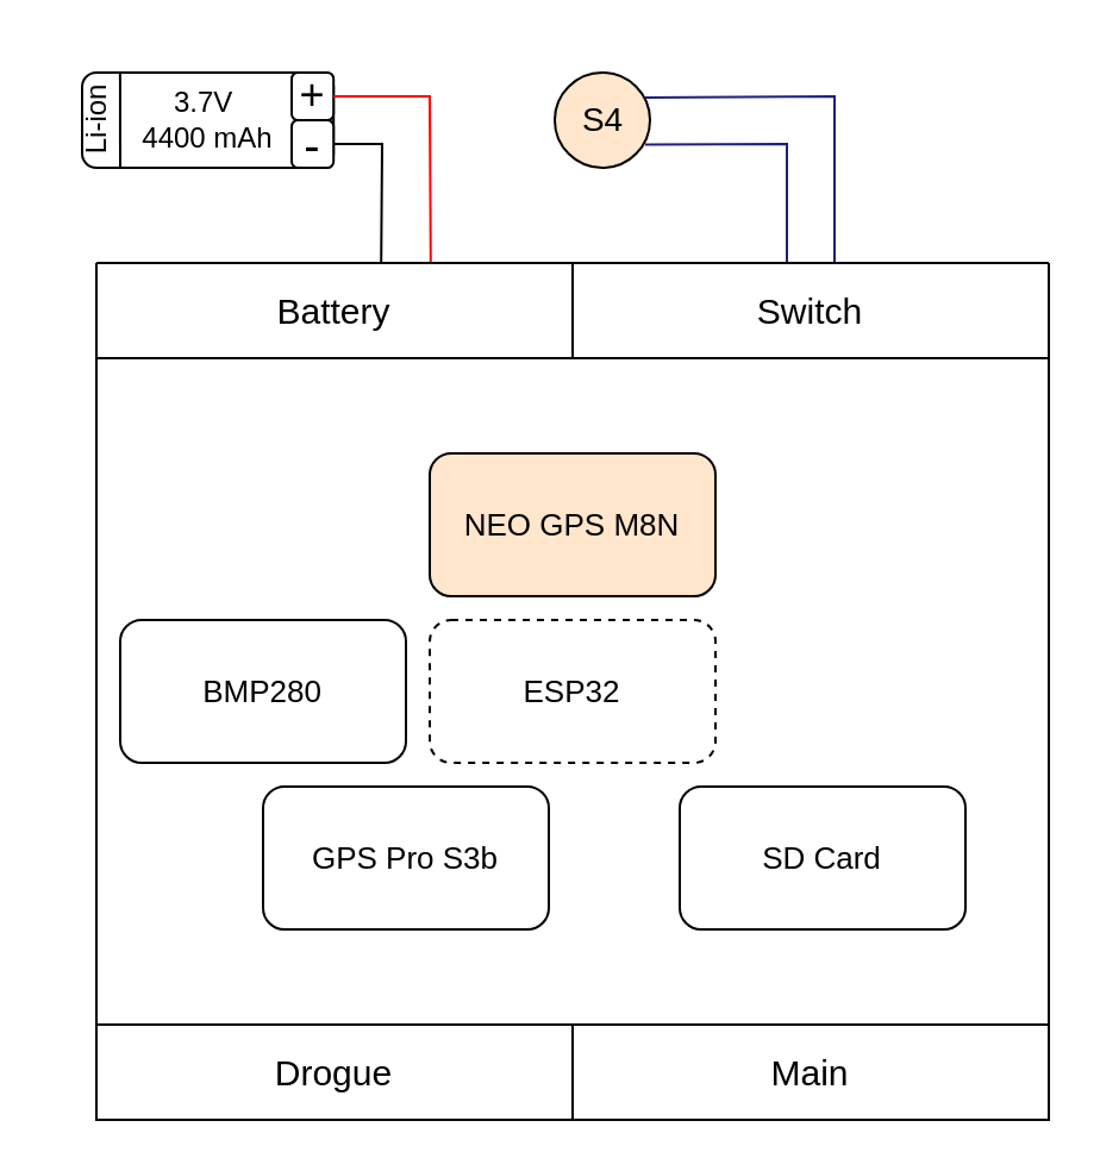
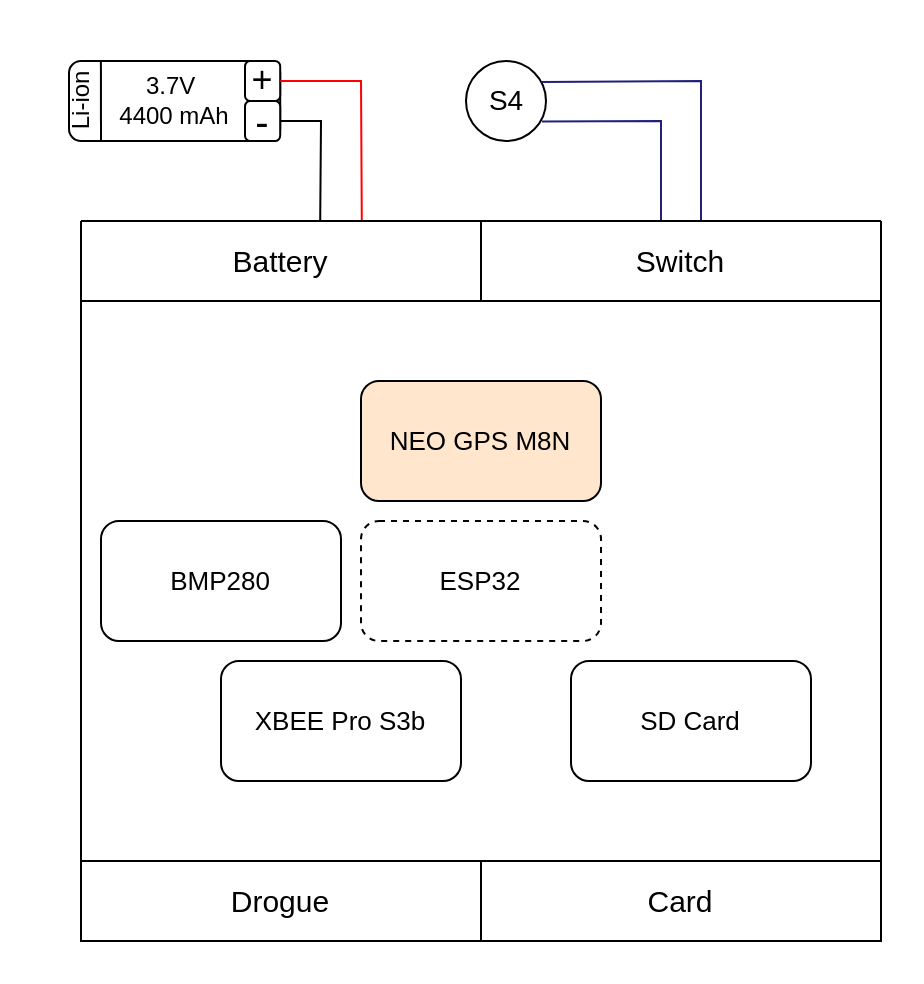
  <mxCell id="0" />
  <mxCell id="1" parent="0" />
  <mxCell id="2" value="" style="group" vertex="1" connectable="0" parent="1"><mxGeometry x="30" y="20" width="410" height="450" as="geometry" /></mxCell>
  <mxCell id="3" value="&lt;font style=&quot;font-size: 13px;&quot;&gt;SD Card&lt;/font&gt;" style="rounded=1;whiteSpace=wrap;html=1;" vertex="1" parent="2"><mxGeometry x="255" y="310" width="120" height="60" as="geometry" /></mxCell>
- <mxCell id="4" value="&lt;font style=&quot;font-size: 13px;&quot;&gt;GPS Pro S3b&lt;/font&gt;" style="rounded=1;whiteSpace=wrap;html=1;" vertex="1" parent="2"><mxGeometry x="80" y="310" width="120" height="60" as="geometry" /></mxCell>
+ <mxCell id="4" value="&lt;font style=&quot;font-size: 13px;&quot;&gt;XBEE Pro S3b&lt;/font&gt;" style="rounded=1;whiteSpace=wrap;html=1;" vertex="1" parent="2"><mxGeometry x="80" y="310" width="120" height="60" as="geometry" /></mxCell>
  <mxCell id="5" value="&lt;font style=&quot;font-size: 13px;&quot;&gt;NEO GPS M8N&lt;/font&gt;" style="rounded=1;whiteSpace=wrap;html=1;fillColor=#ffe6cc;" vertex="1" parent="2"><mxGeometry x="150" y="170" width="120" height="60" as="geometry" /></mxCell>
  <mxCell id="6" value="&lt;font style=&quot;font-size: 13px;&quot;&gt;BMP280&lt;/font&gt;" style="rounded=1;whiteSpace=wrap;html=1;" vertex="1" parent="2"><mxGeometry x="20" y="240" width="120" height="60" as="geometry" /></mxCell>
  <mxCell id="7" value="&lt;font style=&quot;font-size: 13px;&quot;&gt;ESP32&lt;/font&gt;" style="rounded=1;whiteSpace=wrap;html=1;dashed=1;" vertex="1" parent="2"><mxGeometry x="150" y="240" width="120" height="60" as="geometry" /></mxCell>
- <mxCell id="8" value="&lt;font style=&quot;font-size: 14px;&quot;&gt;S4&lt;/font&gt;" style="ellipse;whiteSpace=wrap;html=1;aspect=fixed;fillColor=#ffe6cc;" vertex="1" parent="2"><mxGeometry x="202.5" y="10" width="40" height="40" as="geometry" /></mxCell>
+ <mxCell id="8" value="&lt;font style=&quot;font-size: 14px;&quot;&gt;S4&lt;/font&gt;" style="ellipse;whiteSpace=wrap;html=1;aspect=fixed;" vertex="1" parent="2"><mxGeometry x="202.5" y="10" width="40" height="40" as="geometry" /></mxCell>
  <mxCell id="9" value="" style="endArrow=none;html=1;rounded=0;entryX=0.949;entryY=0.756;entryDx=0;entryDy=0;entryPerimeter=0;fillColor=#76608a;strokeColor=#211f7a;exitX=0.45;exitY=0;exitDx=0;exitDy=0;exitPerimeter=0;" edge="1" parent="2" source="21" target="8"><mxGeometry width="50" height="50" relative="1" as="geometry"><mxPoint x="357.5" y="-10" as="sourcePoint" /><mxPoint x="247.5" y="-80" as="targetPoint" /><Array as="points"><mxPoint x="300" y="40" /></Array></mxGeometry></mxCell>
  <mxCell id="10" value="" style="endArrow=none;html=1;rounded=0;exitX=0.942;exitY=0.262;exitDx=0;exitDy=0;exitPerimeter=0;strokeColor=#211F7A;fillColor=#76608a;entryX=0.55;entryY=0;entryDx=0;entryDy=0;entryPerimeter=0;" edge="1" parent="2" source="8" target="21"><mxGeometry width="50" height="50" relative="1" as="geometry"><mxPoint x="197.5" y="-30" as="sourcePoint" /><mxPoint x="277.5" y="-10" as="targetPoint" /><Array as="points"><mxPoint x="320" y="20" /></Array></mxGeometry></mxCell>
  <mxCell id="11" value="" style="group;rotation=0;" vertex="1" connectable="0" parent="2"><mxGeometry width="110" height="60" as="geometry" /></mxCell>
  <mxCell id="12" value="3.7V&amp;nbsp;&lt;br&gt;4400 mAh" style="rounded=1;whiteSpace=wrap;html=1;rotation=0;" vertex="1" parent="11"><mxGeometry x="4" y="10" width="105.6" height="40" as="geometry" /></mxCell>
  <mxCell id="13" value="&lt;font style=&quot;font-size: 18px;&quot;&gt;+&lt;/font&gt;" style="rounded=1;whiteSpace=wrap;html=1;rotation=0;" vertex="1" parent="11"><mxGeometry x="92" y="10" width="17.6" height="20" as="geometry" /></mxCell>
  <mxCell id="14" value="&lt;font style=&quot;font-size: 20px;&quot;&gt;-&lt;/font&gt;" style="rounded=1;whiteSpace=wrap;html=1;rotation=0;" vertex="1" parent="11"><mxGeometry x="92" y="30" width="17.6" height="20" as="geometry" /></mxCell>
  <mxCell id="15" value="" style="endArrow=none;html=1;rounded=0;entryX=0.151;entryY=-0.005;entryDx=0;entryDy=0;entryPerimeter=0;" edge="1" parent="11" target="12"><mxGeometry width="50" height="50" relative="1" as="geometry"><mxPoint x="20" y="50" as="sourcePoint" /><mxPoint x="70" y="20" as="targetPoint" /></mxGeometry></mxCell>
  <mxCell id="16" value="Li-ion" style="text;html=1;strokeColor=none;fillColor=none;align=center;verticalAlign=middle;whiteSpace=wrap;rounded=0;rotation=-90;" vertex="1" parent="11"><mxGeometry x="-10" y="19.25" width="40.9" height="21.5" as="geometry" /></mxCell>
  <mxCell id="17" value="" style="endArrow=none;html=1;rounded=0;exitX=1;exitY=0.5;exitDx=0;exitDy=0;fillColor=#e51400;strokeColor=#ff0000;entryX=0.702;entryY=0;entryDx=0;entryDy=0;entryPerimeter=0;" edge="1" parent="2" source="13" target="20"><mxGeometry width="50" height="50" relative="1" as="geometry"><mxPoint x="170" y="50" as="sourcePoint" /><mxPoint x="-50" as="targetPoint" /><Array as="points"><mxPoint x="150" y="20" /></Array></mxGeometry></mxCell>
  <mxCell id="18" value="" style="endArrow=none;html=1;rounded=0;exitX=1;exitY=0.5;exitDx=0;exitDy=0;entryX=0.598;entryY=0;entryDx=0;entryDy=0;entryPerimeter=0;" edge="1" parent="2" source="14" target="20"><mxGeometry width="50" height="50" relative="1" as="geometry"><mxPoint x="150" y="20" as="sourcePoint" /><mxPoint x="180" y="40" as="targetPoint" /><Array as="points"><mxPoint x="130" y="40" /></Array></mxGeometry></mxCell>
  <mxCell id="19" value="" style="swimlane;startSize=0;" vertex="1" parent="2"><mxGeometry x="10" y="90" width="400" height="360" as="geometry" /></mxCell>
  <mxCell id="20" value="&lt;font style=&quot;font-size: 15px;&quot;&gt;Battery&lt;/font&gt;" style="text;html=1;strokeColor=none;fillColor=none;align=center;verticalAlign=middle;whiteSpace=wrap;rounded=0;" vertex="1" parent="19"><mxGeometry width="200" height="40" as="geometry" /></mxCell>
  <mxCell id="21" value="&lt;font style=&quot;font-size: 15px;&quot;&gt;Switch&lt;/font&gt;" style="text;html=1;strokeColor=none;fillColor=none;align=center;verticalAlign=middle;whiteSpace=wrap;rounded=0;" vertex="1" parent="19"><mxGeometry x="200" width="200" height="40" as="geometry" /></mxCell>
  <mxCell id="22" value="&lt;font style=&quot;font-size: 15px;&quot;&gt;Drogue&lt;/font&gt;" style="text;html=1;strokeColor=none;fillColor=none;align=center;verticalAlign=middle;whiteSpace=wrap;rounded=0;" vertex="1" parent="19"><mxGeometry y="320" width="200" height="40" as="geometry" /></mxCell>
- <mxCell id="23" value="&lt;font style=&quot;font-size: 15px;&quot;&gt;Main&lt;/font&gt;" style="text;html=1;strokeColor=none;fillColor=none;align=center;verticalAlign=middle;whiteSpace=wrap;rounded=0;" vertex="1" parent="19"><mxGeometry x="200" y="320" width="200" height="40" as="geometry" /></mxCell>
+ <mxCell id="23" value="&lt;font style=&quot;font-size: 15px;&quot;&gt;Card&lt;/font&gt;" style="text;html=1;strokeColor=none;fillColor=none;align=center;verticalAlign=middle;whiteSpace=wrap;rounded=0;" vertex="1" parent="19"><mxGeometry x="200" y="320" width="200" height="40" as="geometry" /></mxCell>
  <mxCell id="24" value="" style="endArrow=none;html=1;rounded=0;exitX=0;exitY=0.889;exitDx=0;exitDy=0;exitPerimeter=0;entryX=1;entryY=0.889;entryDx=0;entryDy=0;entryPerimeter=0;" edge="1" parent="2" source="19" target="19"><mxGeometry width="50" height="50" relative="1" as="geometry"><mxPoint x="40" y="430" as="sourcePoint" /><mxPoint x="90" y="380" as="targetPoint" /></mxGeometry></mxCell>
  <mxCell id="25" value="" style="endArrow=none;html=1;rounded=0;exitX=0;exitY=0.111;exitDx=0;exitDy=0;exitPerimeter=0;entryX=1;entryY=0.111;entryDx=0;entryDy=0;entryPerimeter=0;" edge="1" parent="2" source="19" target="19"><mxGeometry width="50" height="50" relative="1" as="geometry"><mxPoint x="140" y="130" as="sourcePoint" /><mxPoint x="380" y="130" as="targetPoint" /></mxGeometry></mxCell>
  <mxCell id="26" value="" style="endArrow=none;html=1;rounded=0;" edge="1" parent="2" source="19"><mxGeometry width="50" height="50" relative="1" as="geometry"><mxPoint x="180" y="250" as="sourcePoint" /><mxPoint x="210" y="130" as="targetPoint" /></mxGeometry></mxCell>
  <mxCell id="27" value="" style="endArrow=none;html=1;rounded=0;entryX=0.5;entryY=1;entryDx=0;entryDy=0;" edge="1" parent="2" target="19"><mxGeometry width="50" height="50" relative="1" as="geometry"><mxPoint x="210" y="410" as="sourcePoint" /><mxPoint x="230" y="200" as="targetPoint" /></mxGeometry></mxCell>
